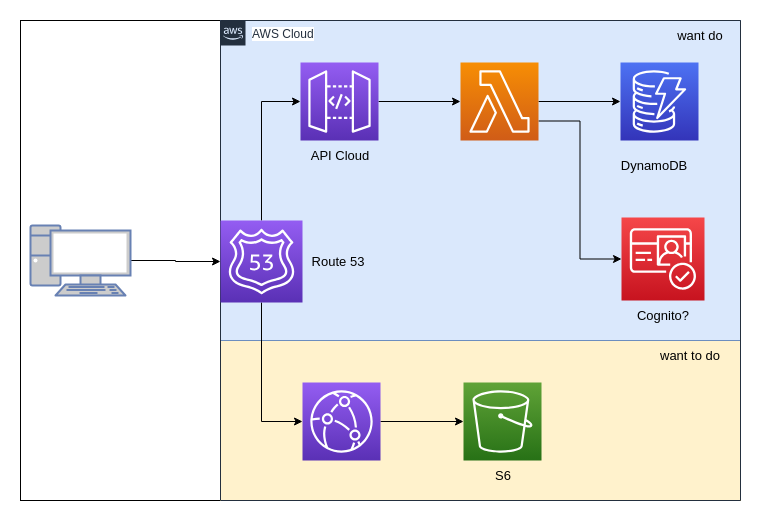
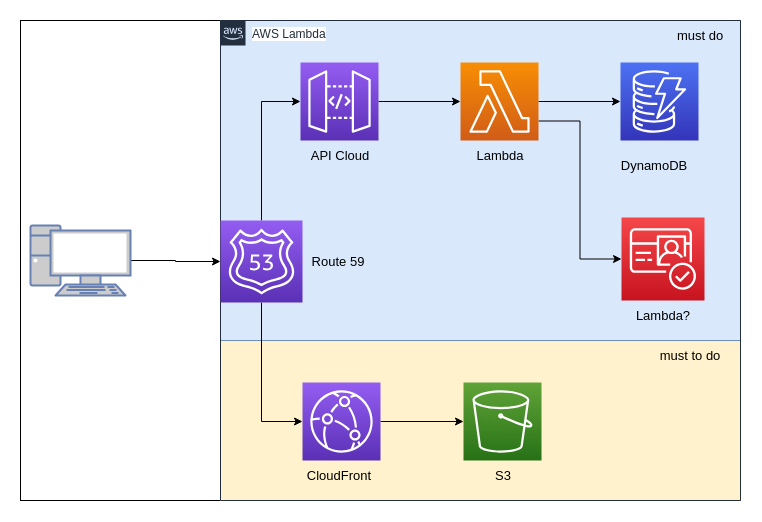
  <mxCell id="0" />
  <mxCell id="1" parent="0" />
  <mxCell id="2" value="" style="rounded=0;whiteSpace=wrap;html=1;" vertex="1" parent="1"><mxGeometry x="20" y="20" width="720" height="480" as="geometry" /></mxCell>
  <mxCell id="3" value="" style="rounded=0;whiteSpace=wrap;html=1;fillColor=#fff2cc;strokeColor=#d6b656;" vertex="1" parent="1"><mxGeometry x="220" y="340" width="520" height="160" as="geometry" /></mxCell>
  <mxCell id="4" value="" style="rounded=0;whiteSpace=wrap;html=1;fillColor=#dae8fc;strokeColor=#6c8ebf;" vertex="1" parent="1"><mxGeometry x="220" y="20" width="520" height="320" as="geometry" /></mxCell>
- <mxCell id="5" value="AWS Cloud" style="points=[[0,0],[0.25,0],[0.5,0],[0.75,0],[1,0],[1,0.25],[1,0.5],[1,0.75],[1,1],[0.75,1],[0.5,1],[0.25,1],[0,1],[0,0.75],[0,0.5],[0,0.25]];outlineConnect=0;gradientColor=none;html=1;whiteSpace=wrap;fontSize=12;fontStyle=0;shape=mxgraph.aws4.group;grIcon=mxgraph.aws4.group_aws_cloud_alt;strokeColor=#232F3E;fillColor=none;verticalAlign=top;align=left;spacingLeft=30;fontColor=#232F3E;dashed=0;labelBackgroundColor=#ffffff;" parent="1" vertex="1"><mxGeometry x="220" y="20" width="520" height="480" as="geometry" /></mxCell>
+ <mxCell id="5" value="AWS Lambda" style="points=[[0,0],[0.25,0],[0.5,0],[0.75,0],[1,0],[1,0.25],[1,0.5],[1,0.75],[1,1],[0.75,1],[0.5,1],[0.25,1],[0,1],[0,0.75],[0,0.5],[0,0.25]];outlineConnect=0;gradientColor=none;html=1;whiteSpace=wrap;fontSize=12;fontStyle=0;shape=mxgraph.aws4.group;grIcon=mxgraph.aws4.group_aws_cloud_alt;strokeColor=#232F3E;fillColor=none;verticalAlign=top;align=left;spacingLeft=30;fontColor=#232F3E;dashed=0;labelBackgroundColor=#ffffff;" parent="1" vertex="1"><mxGeometry x="220" y="20" width="520" height="480" as="geometry" /></mxCell>
  <mxCell id="6" value="" style="points=[[0,0,0],[0.25,0,0],[0.5,0,0],[0.75,0,0],[1,0,0],[0,1,0],[0.25,1,0],[0.5,1,0],[0.75,1,0],[1,1,0],[0,0.25,0],[0,0.5,0],[0,0.75,0],[1,0.25,0],[1,0.5,0],[1,0.75,0]];outlineConnect=0;fontColor=#232F3E;gradientColor=#4D72F3;gradientDirection=north;fillColor=#3334B9;strokeColor=#ffffff;dashed=0;verticalLabelPosition=bottom;verticalAlign=top;align=center;html=1;fontSize=12;fontStyle=0;aspect=fixed;shape=mxgraph.aws4.resourceIcon;resIcon=mxgraph.aws4.dynamodb;" vertex="1" parent="1"><mxGeometry x="620" y="62" width="78" height="78" as="geometry" /></mxCell>
  <mxCell id="7" style="edgeStyle=orthogonalEdgeStyle;rounded=0;orthogonalLoop=1;jettySize=auto;html=1;" edge="1" parent="1" source="9" target="6"><mxGeometry relative="1" as="geometry" /></mxCell>
  <mxCell id="8" style="edgeStyle=orthogonalEdgeStyle;rounded=0;orthogonalLoop=1;jettySize=auto;html=1;entryX=0;entryY=0.5;entryDx=0;entryDy=0;entryPerimeter=0;exitX=1;exitY=0.75;exitDx=0;exitDy=0;exitPerimeter=0;" edge="1" parent="1" source="9" target="28"><mxGeometry relative="1" as="geometry" /></mxCell>
  <mxCell id="9" value="" style="points=[[0,0,0],[0.25,0,0],[0.5,0,0],[0.75,0,0],[1,0,0],[0,1,0],[0.25,1,0],[0.5,1,0],[0.75,1,0],[1,1,0],[0,0.25,0],[0,0.5,0],[0,0.75,0],[1,0.25,0],[1,0.5,0],[1,0.75,0]];outlineConnect=0;fontColor=#232F3E;gradientColor=#F78E04;gradientDirection=north;fillColor=#D05C17;strokeColor=#ffffff;dashed=0;verticalLabelPosition=bottom;verticalAlign=top;align=center;html=1;fontSize=12;fontStyle=0;aspect=fixed;shape=mxgraph.aws4.resourceIcon;resIcon=mxgraph.aws4.lambda;" vertex="1" parent="1"><mxGeometry x="460" y="62" width="78" height="78" as="geometry" /></mxCell>
  <mxCell id="10" style="edgeStyle=orthogonalEdgeStyle;rounded=0;orthogonalLoop=1;jettySize=auto;html=1;" edge="1" parent="1" source="11" target="9"><mxGeometry relative="1" as="geometry" /></mxCell>
  <mxCell id="11" value="" style="points=[[0,0,0],[0.25,0,0],[0.5,0,0],[0.75,0,0],[1,0,0],[0,1,0],[0.25,1,0],[0.5,1,0],[0.75,1,0],[1,1,0],[0,0.25,0],[0,0.5,0],[0,0.75,0],[1,0.25,0],[1,0.5,0],[1,0.75,0]];outlineConnect=0;fontColor=#232F3E;gradientColor=#945DF2;gradientDirection=north;fillColor=#5A30B5;strokeColor=#ffffff;dashed=0;verticalLabelPosition=bottom;verticalAlign=top;align=center;html=1;fontSize=12;fontStyle=0;aspect=fixed;shape=mxgraph.aws4.resourceIcon;resIcon=mxgraph.aws4.api_gateway;" vertex="1" parent="1"><mxGeometry x="300" y="62" width="78" height="78" as="geometry" /></mxCell>
  <mxCell id="12" value="&lt;font style=&quot;font-size: 13px&quot;&gt;API Cloud&lt;/font&gt;" style="text;html=1;strokeColor=none;fillColor=none;align=center;verticalAlign=middle;whiteSpace=wrap;rounded=0;" vertex="1" parent="1"><mxGeometry x="300" y="140" width="80" height="30" as="geometry" /></mxCell>
+ <mxCell id="13" value="&lt;font style=&quot;font-size: 13px&quot;&gt;Lambda&lt;/font&gt;" style="text;html=1;strokeColor=none;fillColor=none;align=center;verticalAlign=middle;whiteSpace=wrap;rounded=0;" vertex="1" parent="1"><mxGeometry x="460" y="140" width="80" height="30" as="geometry" /></mxCell>
  <mxCell id="14" value="&lt;font style=&quot;font-size: 13px&quot;&gt;DynamoDB&lt;/font&gt;" style="text;html=1;strokeColor=none;fillColor=none;align=center;verticalAlign=middle;whiteSpace=wrap;rounded=0;" vertex="1" parent="1"><mxGeometry x="614" y="150" width="80" height="30" as="geometry" /></mxCell>
  <mxCell id="15" value="" style="points=[[0,0,0],[0.25,0,0],[0.5,0,0],[0.75,0,0],[1,0,0],[0,1,0],[0.25,1,0],[0.5,1,0],[0.75,1,0],[1,1,0],[0,0.25,0],[0,0.5,0],[0,0.75,0],[1,0.25,0],[1,0.5,0],[1,0.75,0]];outlineConnect=0;fontColor=#232F3E;gradientColor=#60A337;gradientDirection=north;fillColor=#277116;strokeColor=#ffffff;dashed=0;verticalLabelPosition=bottom;verticalAlign=top;align=center;html=1;fontSize=12;fontStyle=0;aspect=fixed;shape=mxgraph.aws4.resourceIcon;resIcon=mxgraph.aws4.s3;" vertex="1" parent="1"><mxGeometry x="463" y="382" width="78" height="78" as="geometry" /></mxCell>
  <mxCell id="16" style="edgeStyle=orthogonalEdgeStyle;rounded=0;orthogonalLoop=1;jettySize=auto;html=1;" edge="1" parent="1" source="17" target="15"><mxGeometry relative="1" as="geometry" /></mxCell>
  <mxCell id="17" value="" style="points=[[0,0,0],[0.25,0,0],[0.5,0,0],[0.75,0,0],[1,0,0],[0,1,0],[0.25,1,0],[0.5,1,0],[0.75,1,0],[1,1,0],[0,0.25,0],[0,0.5,0],[0,0.75,0],[1,0.25,0],[1,0.5,0],[1,0.75,0]];outlineConnect=0;fontColor=#232F3E;gradientColor=#945DF2;gradientDirection=north;fillColor=#5A30B5;strokeColor=#ffffff;dashed=0;verticalLabelPosition=bottom;verticalAlign=top;align=center;html=1;fontSize=12;fontStyle=0;aspect=fixed;shape=mxgraph.aws4.resourceIcon;resIcon=mxgraph.aws4.cloudfront;" vertex="1" parent="1"><mxGeometry x="302" y="382" width="78" height="78" as="geometry" /></mxCell>
  <mxCell id="18" style="edgeStyle=orthogonalEdgeStyle;rounded=0;orthogonalLoop=1;jettySize=auto;html=1;entryX=0;entryY=0.5;entryDx=0;entryDy=0;entryPerimeter=0;" edge="1" parent="1" source="20" target="11"><mxGeometry relative="1" as="geometry" /></mxCell>
  <mxCell id="19" style="edgeStyle=orthogonalEdgeStyle;rounded=0;orthogonalLoop=1;jettySize=auto;html=1;entryX=0;entryY=0.5;entryDx=0;entryDy=0;entryPerimeter=0;" edge="1" parent="1" source="20" target="17"><mxGeometry relative="1" as="geometry" /></mxCell>
  <mxCell id="20" value="" style="points=[[0,0,0],[0.25,0,0],[0.5,0,0],[0.75,0,0],[1,0,0],[0,1,0],[0.25,1,0],[0.5,1,0],[0.75,1,0],[1,1,0],[0,0.25,0],[0,0.5,0],[0,0.75,0],[1,0.25,0],[1,0.5,0],[1,0.75,0]];outlineConnect=0;fontColor=#232F3E;gradientColor=#945DF2;gradientDirection=north;fillColor=#5A30B5;strokeColor=#ffffff;dashed=0;verticalLabelPosition=bottom;verticalAlign=top;align=center;html=1;fontSize=12;fontStyle=0;aspect=fixed;shape=mxgraph.aws4.resourceIcon;resIcon=mxgraph.aws4.route_53;" vertex="1" parent="1"><mxGeometry x="220" y="220" width="82" height="82" as="geometry" /></mxCell>
  <mxCell id="21" style="edgeStyle=orthogonalEdgeStyle;rounded=0;orthogonalLoop=1;jettySize=auto;html=1;entryX=0;entryY=0.5;entryDx=0;entryDy=0;entryPerimeter=0;" edge="1" parent="1" source="22" target="20"><mxGeometry relative="1" as="geometry" /></mxCell>
  <mxCell id="22" value="" style="fontColor=#0066CC;verticalAlign=top;verticalLabelPosition=bottom;labelPosition=center;align=center;html=1;outlineConnect=0;fillColor=#CCCCCC;strokeColor=#6881B3;gradientColor=none;gradientDirection=north;strokeWidth=2;shape=mxgraph.networks.pc;" vertex="1" parent="1"><mxGeometry x="30" y="225" width="100" height="70" as="geometry" /></mxCell>
- <mxCell id="24" value="&lt;font style=&quot;font-size: 13px&quot;&gt;S6&lt;br&gt;&lt;/font&gt;" style="text;html=1;strokeColor=none;fillColor=none;align=center;verticalAlign=middle;whiteSpace=wrap;rounded=0;" vertex="1" parent="1"><mxGeometry x="463" y="460" width="80" height="30" as="geometry" /></mxCell>
- <mxCell id="25" value="&lt;font style=&quot;font-size: 13px&quot;&gt;want to do&lt;/font&gt;" style="text;html=1;strokeColor=none;fillColor=none;align=center;verticalAlign=middle;whiteSpace=wrap;rounded=0;" vertex="1" parent="1"><mxGeometry x="650" y="340" width="80" height="30" as="geometry" /></mxCell>
- <mxCell id="26" value="&lt;font style=&quot;font-size: 13px&quot;&gt;want do&lt;/font&gt;" style="text;html=1;strokeColor=none;fillColor=none;align=center;verticalAlign=middle;whiteSpace=wrap;rounded=0;" vertex="1" parent="1"><mxGeometry x="660" y="20" width="80" height="30" as="geometry" /></mxCell>
- <mxCell id="27" value="&lt;font style=&quot;font-size: 13px&quot;&gt;Route 53&lt;/font&gt;" style="text;html=1;strokeColor=none;fillColor=none;align=center;verticalAlign=middle;whiteSpace=wrap;rounded=0;" vertex="1" parent="1"><mxGeometry x="298" y="246" width="80" height="30" as="geometry" /></mxCell>
+ <mxCell id="23" value="&lt;font style=&quot;font-size: 13px&quot;&gt;CloudFront&lt;/font&gt;" style="text;html=1;strokeColor=none;fillColor=none;align=center;verticalAlign=middle;whiteSpace=wrap;rounded=0;" vertex="1" parent="1"><mxGeometry x="299" y="460" width="80" height="30" as="geometry" /></mxCell>
+ <mxCell id="24" value="&lt;font style=&quot;font-size: 13px&quot;&gt;S3&lt;br&gt;&lt;/font&gt;" style="text;html=1;strokeColor=none;fillColor=none;align=center;verticalAlign=middle;whiteSpace=wrap;rounded=0;" vertex="1" parent="1"><mxGeometry x="463" y="460" width="80" height="30" as="geometry" /></mxCell>
+ <mxCell id="25" value="&lt;font style=&quot;font-size: 13px&quot;&gt;must to do&lt;/font&gt;" style="text;html=1;strokeColor=none;fillColor=none;align=center;verticalAlign=middle;whiteSpace=wrap;rounded=0;" vertex="1" parent="1"><mxGeometry x="650" y="340" width="80" height="30" as="geometry" /></mxCell>
+ <mxCell id="26" value="&lt;font style=&quot;font-size: 13px&quot;&gt;must do&lt;/font&gt;" style="text;html=1;strokeColor=none;fillColor=none;align=center;verticalAlign=middle;whiteSpace=wrap;rounded=0;" vertex="1" parent="1"><mxGeometry x="660" y="20" width="80" height="30" as="geometry" /></mxCell>
+ <mxCell id="27" value="&lt;font style=&quot;font-size: 13px&quot;&gt;Route 59&lt;/font&gt;" style="text;html=1;strokeColor=none;fillColor=none;align=center;verticalAlign=middle;whiteSpace=wrap;rounded=0;" vertex="1" parent="1"><mxGeometry x="298" y="246" width="80" height="30" as="geometry" /></mxCell>
  <mxCell id="28" value="" style="points=[[0,0,0],[0.25,0,0],[0.5,0,0],[0.75,0,0],[1,0,0],[0,1,0],[0.25,1,0],[0.5,1,0],[0.75,1,0],[1,1,0],[0,0.25,0],[0,0.5,0],[0,0.75,0],[1,0.25,0],[1,0.5,0],[1,0.75,0]];outlineConnect=0;fontColor=#232F3E;gradientColor=#F54749;gradientDirection=north;fillColor=#C7131F;strokeColor=#ffffff;dashed=0;verticalLabelPosition=bottom;verticalAlign=top;align=center;html=1;fontSize=12;fontStyle=0;aspect=fixed;shape=mxgraph.aws4.resourceIcon;resIcon=mxgraph.aws4.cognito;" vertex="1" parent="1"><mxGeometry x="621" y="217" width="83" height="83" as="geometry" /></mxCell>
- <mxCell id="29" value="&lt;font style=&quot;font-size: 13px&quot;&gt;Cognito?&lt;/font&gt;" style="text;html=1;strokeColor=none;fillColor=none;align=center;verticalAlign=middle;whiteSpace=wrap;rounded=0;" vertex="1" parent="1"><mxGeometry x="622.5" y="300" width="80" height="30" as="geometry" /></mxCell>
+ <mxCell id="29" value="&lt;font style=&quot;font-size: 13px&quot;&gt;Lambda?&lt;/font&gt;" style="text;html=1;strokeColor=none;fillColor=none;align=center;verticalAlign=middle;whiteSpace=wrap;rounded=0;" vertex="1" parent="1"><mxGeometry x="622.5" y="300" width="80" height="30" as="geometry" /></mxCell>
